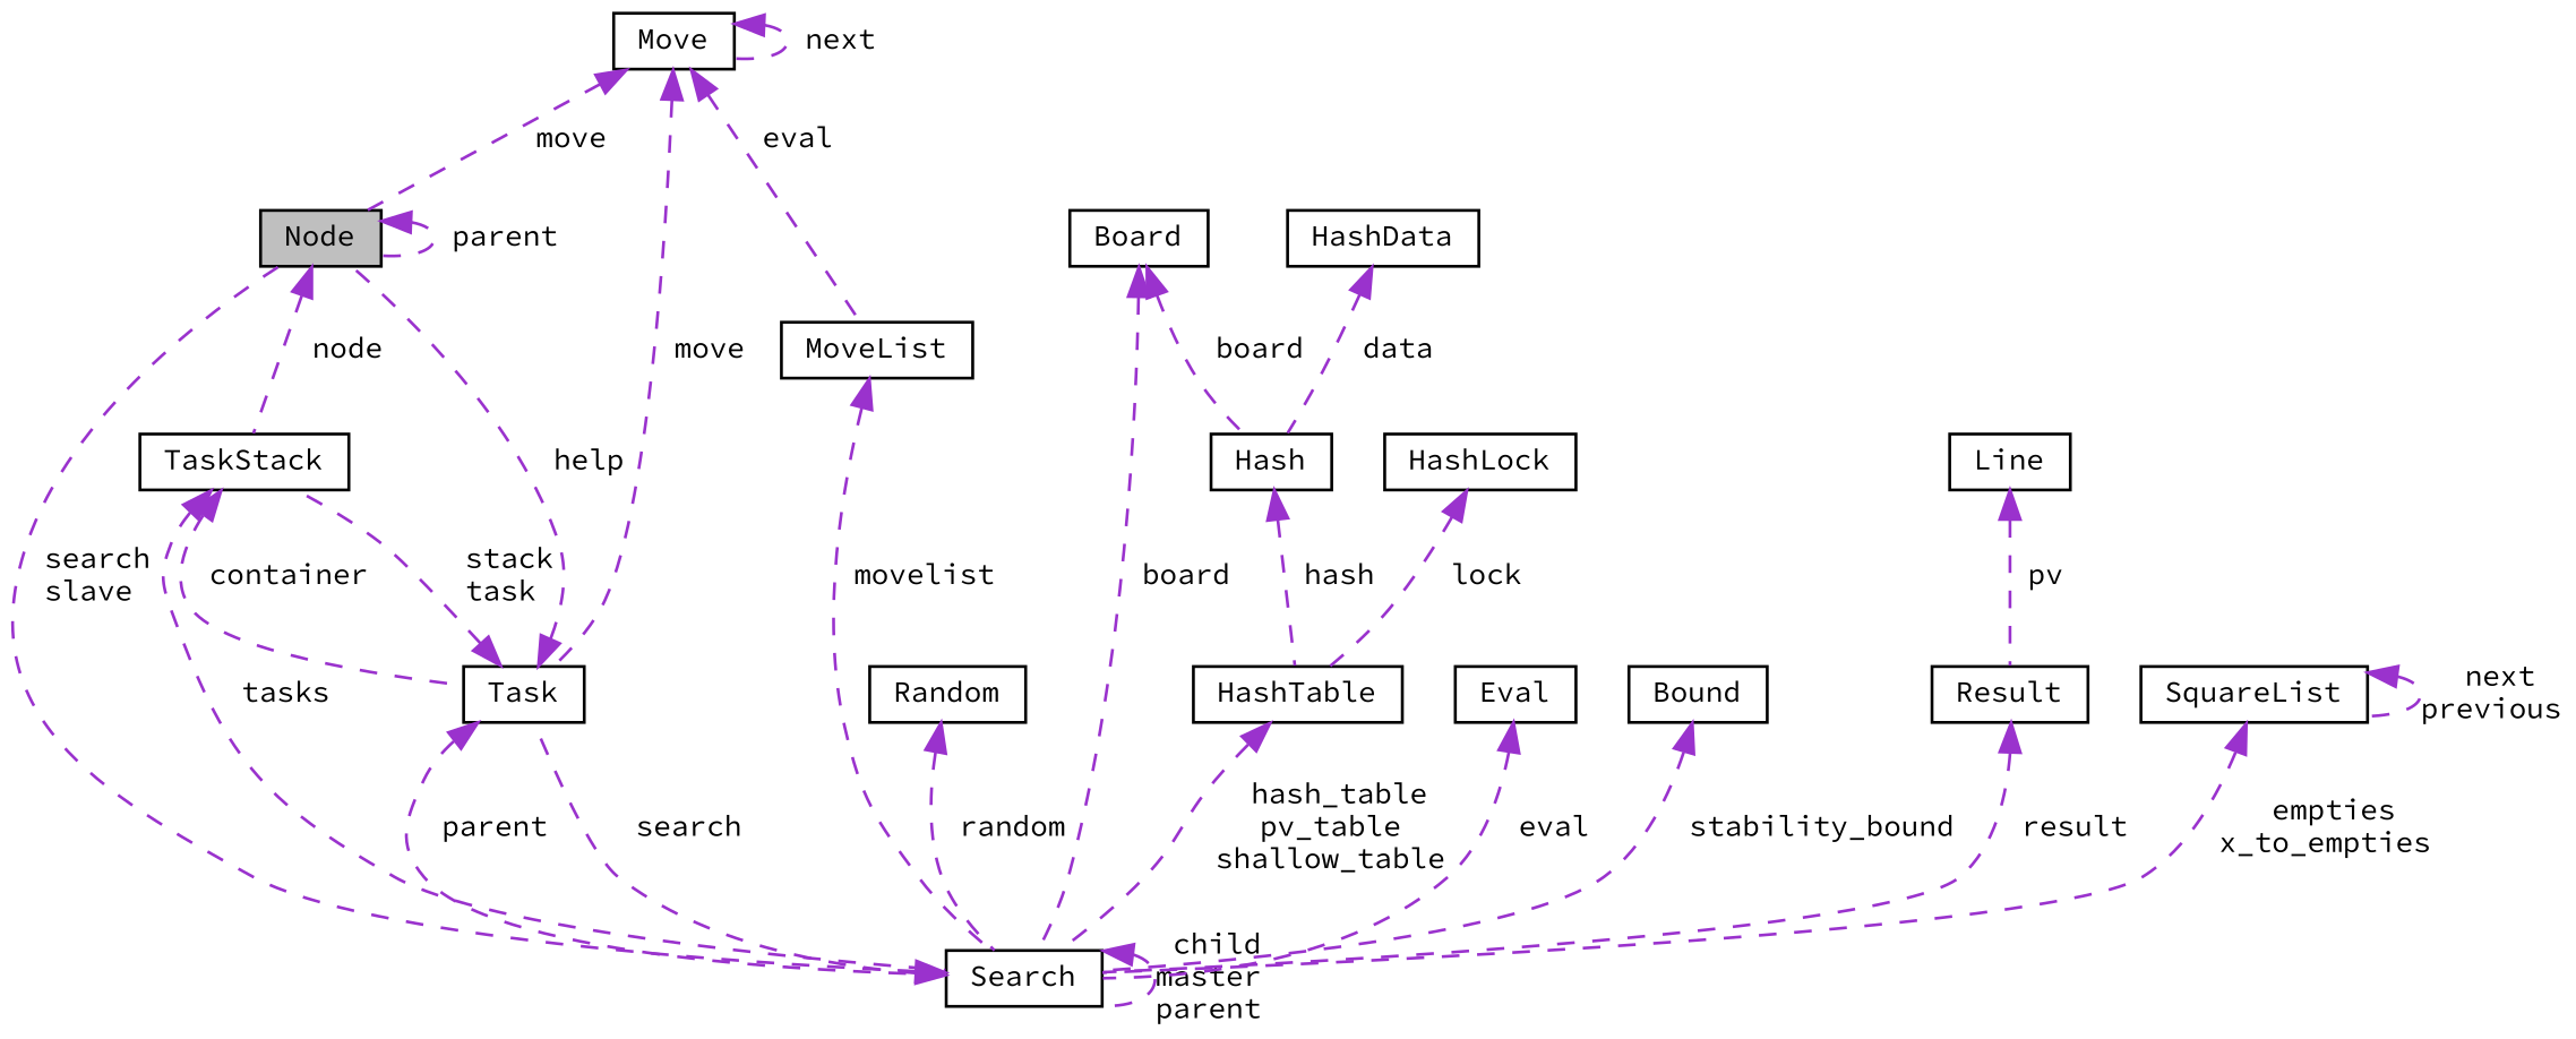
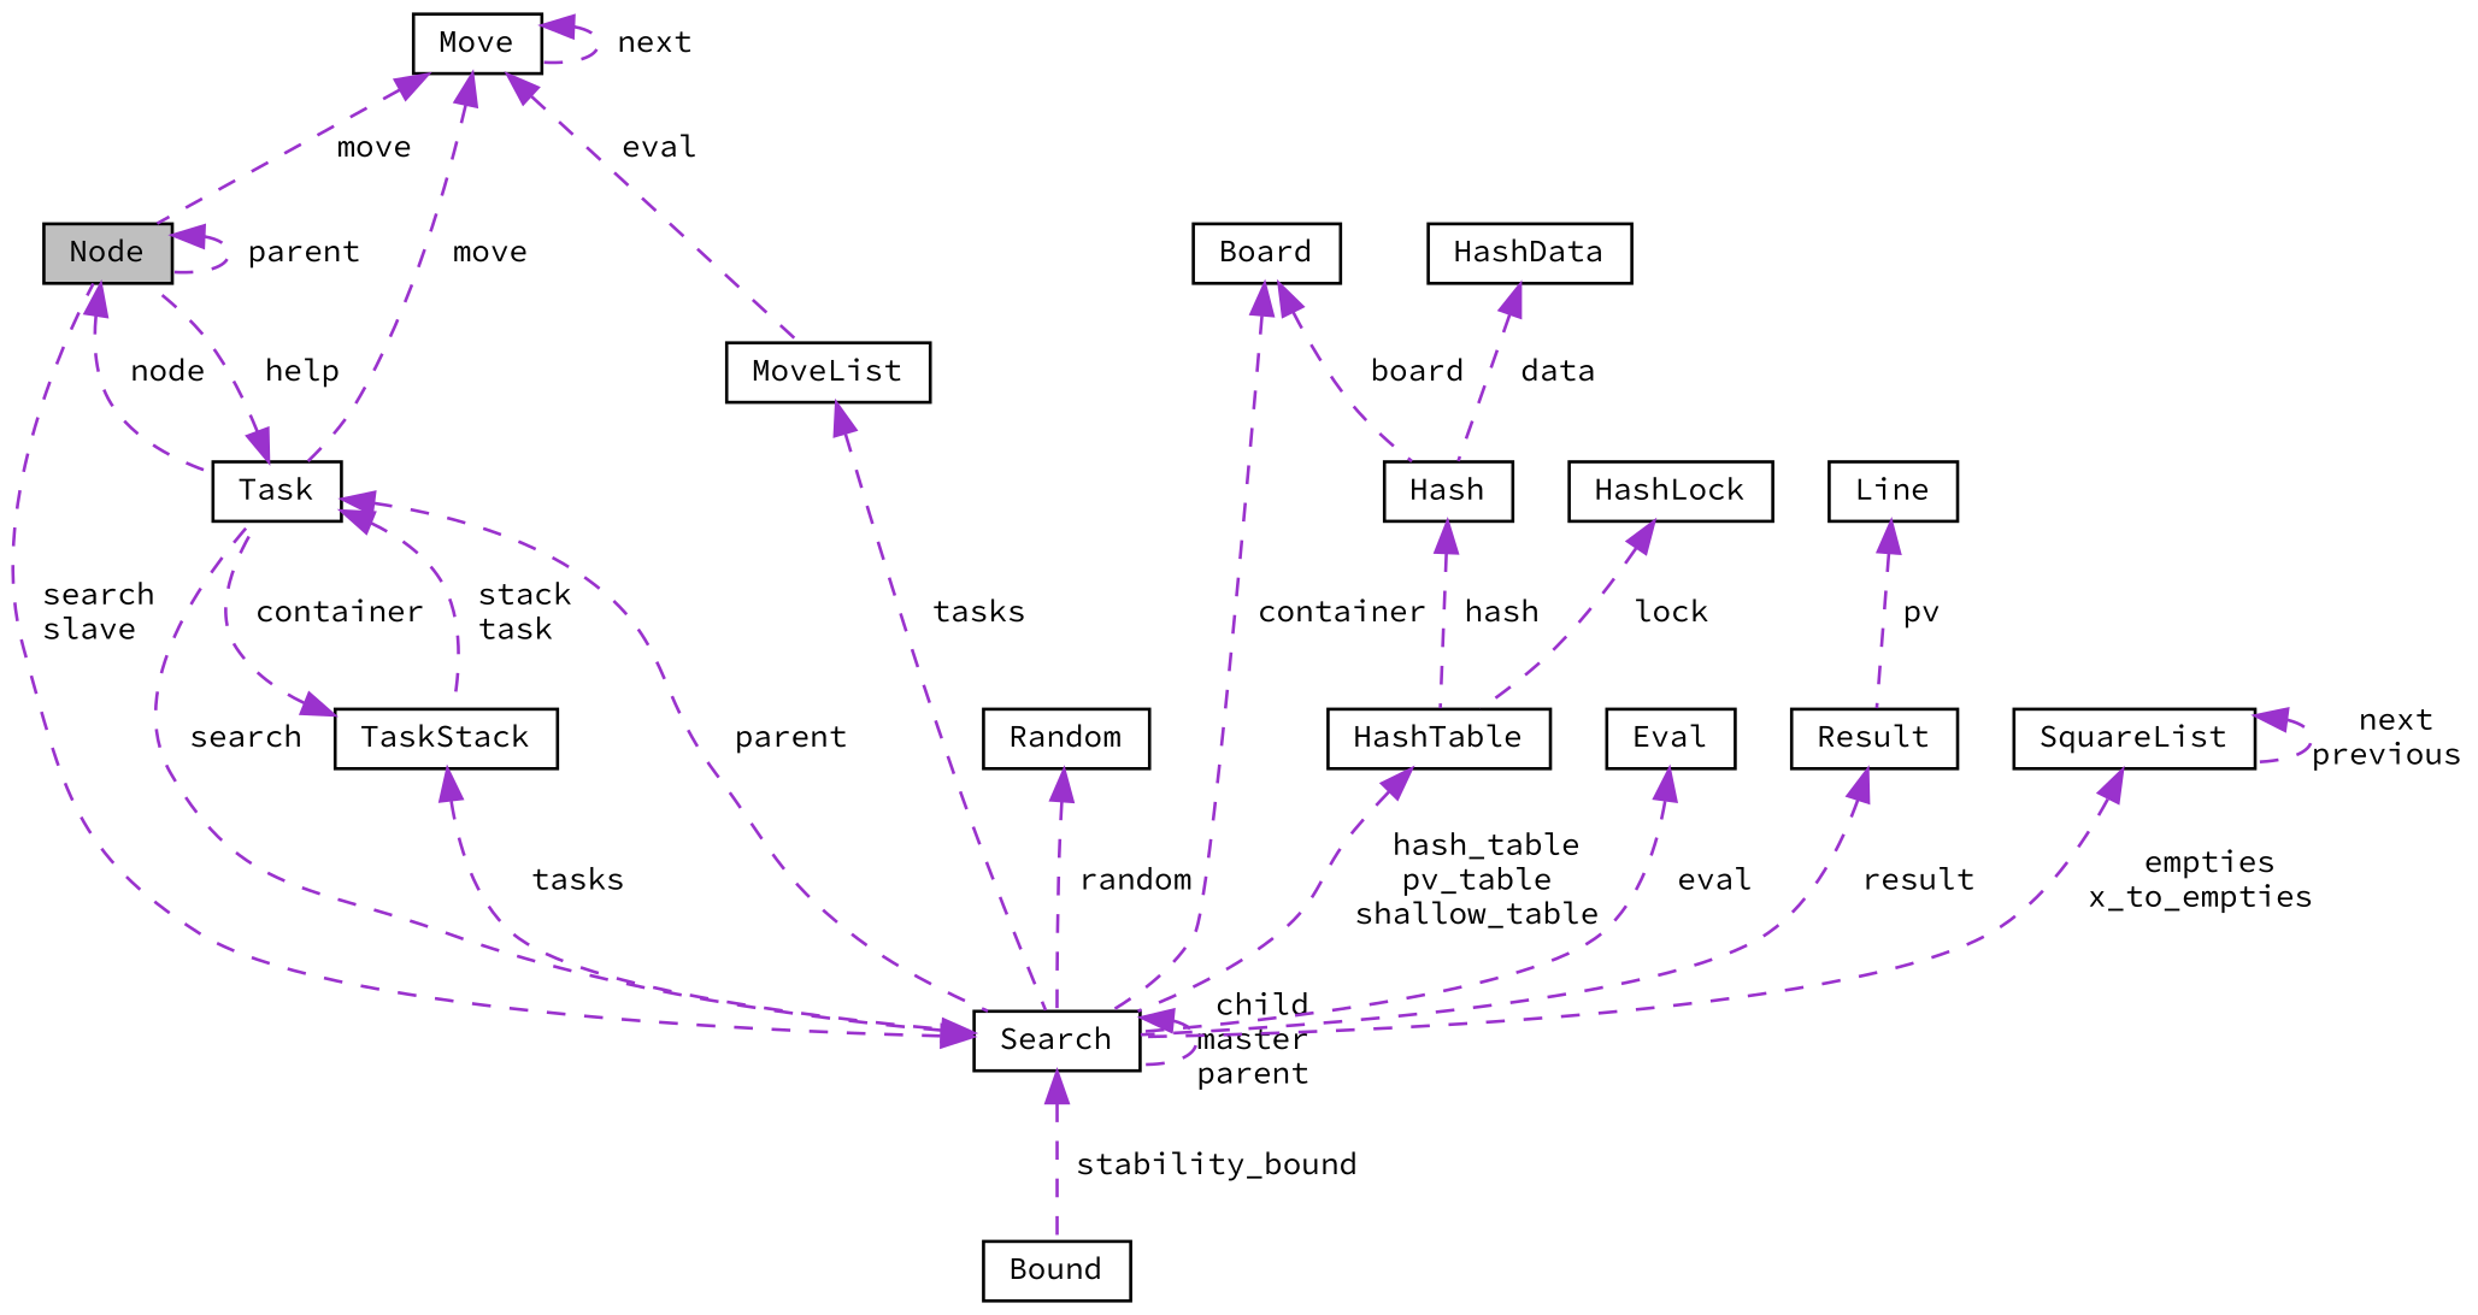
  digraph {
    fontname="Source Code Pro"
    node [color=black fontname="Source Code Pro" fontsize=10 shape=record]
    edge [color=darkorchid3 dir=back fontname="Source Code Pro" fontsize=10 labelfontname=FreeSans labelfontsize=10 style=dashed]
    n1 [fillcolor=grey75 fontcolor=black height=0.2 label="Node" style=filled width=0.4]
    n2 [height=0.2 label=Task width=0.4]
    n3 [height=0.2 label=Search width=0.4]
    n4 [height=0.2 label=TaskStack width=0.4]
    n5 [height=0.2 label=Move width=0.4]
    n6 [height=0.2 label=MoveList width=0.4]
    n7 [height=0.2 label=Random width=0.4]
    n8 [height=0.2 label=Board width=0.4]
    n9 [height=0.2 label=Hash width=0.4]
    n10 [height=0.2 label=HashTable width=0.4]
    n11 [height=0.2 label=HashLock width=0.4]
    n12 [height=0.2 label=HashData width=0.4]
    n13 [height=0.2 label=Eval width=0.4]
    n14 [height=0.2 label=Bound width=0.4]
    n15 [height=0.2 label=Result width=0.4]
    n16 [height=0.2 label=Line width=0.4]
    n17 [height=0.2 label=SquareList width=0.4]
    n1 -> n1 [label=" parent"]
-   n1 -> n4 [label=" node"]
+   n1 -> n2 [label=" node"]
    n2 -> n1 [label=" help"]
    n2 -> n3 [label=" parent"]
    n2 -> n4 [label=" stack\ntask"]
    n3 -> n1 [label=" search\nslave"]
    n3 -> n2 [label=" search"]
    n3 -> n3 [label=" child\nmaster\nparent"]
    n4 -> n2 [label=" container"]
    n4 -> n3 [label=" tasks"]
    n5 -> n1 [label=" move"]
    n5 -> n2 [label=" move"]
    n5 -> n5 [label=" next"]
    n5 -> n6 [label=" eval"]
-   n6 -> n3 [label=" movelist"]
+   n6 -> n3 [label=" tasks"]
    n7 -> n3 [label=" random"]
-   n8 -> n3 [label=" board"]
+   n8 -> n3 [label=" container"]
    n8 -> n9 [label=" board"]
    n9 -> n10 [label=" hash"]
    n10 -> n3 [label=" hash_table\npv_table\nshallow_table"]
    n11 -> n10 [label=" lock"]
    n12 -> n9 [label=" data"]
    n13 -> n3 [label=" eval"]
-   n14 -> n3 [label=" stability_bound"]
+   n3 -> n14 [label=" stability_bound"]
    n15 -> n3 [label=" result"]
    n16 -> n15 [label=" pv"]
    n17 -> n3 [label=" empties\nx_to_empties"]
    n17 -> n17 [label=" next\nprevious"]
  }
